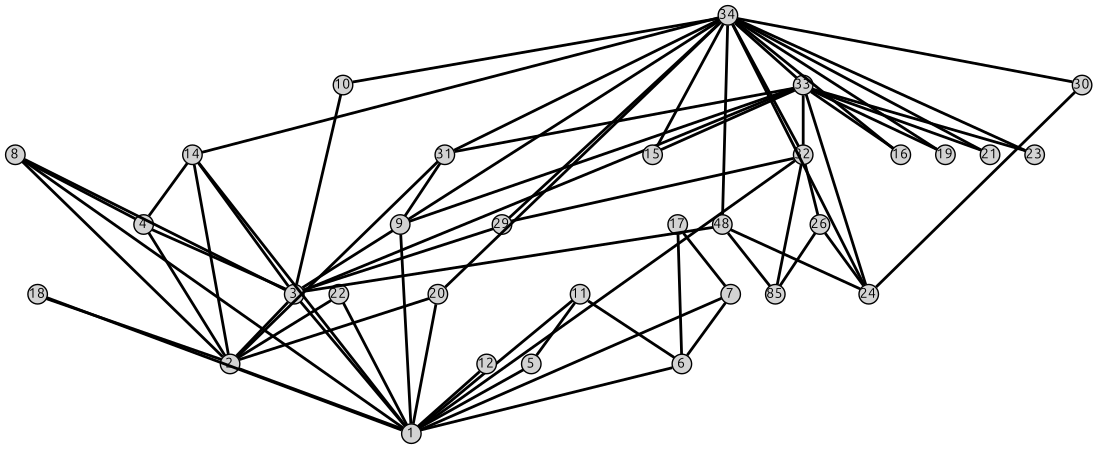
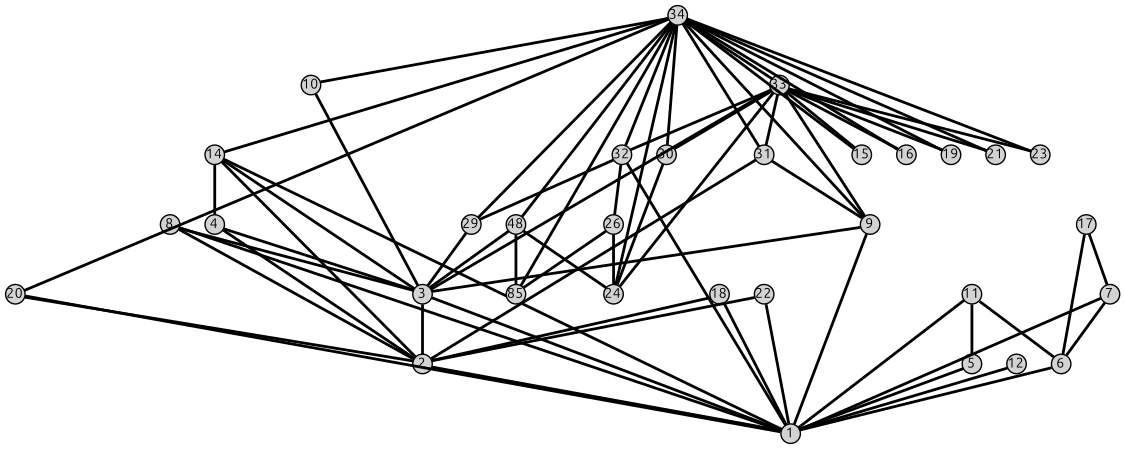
  graph {
    fontname=Ubuntu
    splines=line
    node [fixedsize=true fontname=Ubuntu fontsize=10 shape=circle style=filled]
    edge [arrowhead=none fontname=Ubuntu penwidth=2]
    2 [height=0.19444 width=0.19444]
    1 [height=0.19444 width=0.19444]
    3 [height=0.19444 width=0.19444]
    4 [height=0.19444 width=0.19444]
    5 [height=0.19444 width=0.19444]
    6 [height=0.19444 width=0.19444]
    7 [height=0.19444 width=0.19444]
    8 [height=0.19444 width=0.19444]
    9 [height=0.19444 width=0.19444]
    10 [height=0.19444 width=0.19444]
    11 [height=0.19444 width=0.19444]
    12 [height=0.19444 width=0.19444]
    14 [height=0.19444 width=0.19444]
    17 [height=0.19444 width=0.19444]
    18 [height=0.19444 width=0.19444]
    20 [height=0.19444 width=0.19444]
    22 [height=0.19444 width=0.19444]
    26 [height=0.19444 width=0.19444]
    24 [height=0.19444 width=0.19444]
    n20 [height=0.19444 label=85 width=0.19444]
    n21 [height=0.19444 label=48 width=0.19444]
    29 [height=0.19444 width=0.19444]
    30 [height=0.19444 width=0.19444]
    31 [height=0.19444 width=0.19444]
    32 [height=0.19444 width=0.19444]
    33 [height=0.19444 width=0.19444]
    15 [height=0.19444 width=0.19444]
    16 [height=0.19444 width=0.19444]
    19 [height=0.19444 width=0.19444]
    21 [height=0.19444 width=0.19444]
    23 [height=0.19444 width=0.19444]
    34 [height=0.19444 width=0.19444]
    2 -- 1
    3 -- 2
    3 -- 1
    4 -- 2
    4 -- 3
    5 -- 1
    6 -- 1
    7 -- 1
    7 -- 6
    8 -- 2
    8 -- 1
    8 -- 3
-   8 -- 4
    9 -- 1
    9 -- 3
    10 -- 3
    11 -- 1
    11 -- 5
    11 -- 6
    12 -- 1
    14 -- 2
    14 -- 1
    14 -- 3
    14 -- 4
    17 -- 6
    17 -- 7
    18 -- 2
    18 -- 1
    20 -- 2
    20 -- 1
    22 -- 2
    22 -- 1
    26 -- 24
    26 -- n20
    n21 -- 3
    n21 -- 24
    n21 -- n20
    29 -- 3
    30 -- 24
    31 -- 2
    31 -- 9
    32 -- 1
    32 -- 26
-   32 -- n20
+   34 -- n20
    32 -- 29
    33 -- 3
    33 -- 9
    33 -- 24
+   33 -- 30
    33 -- 31
    33 -- 32
    33 -- 15
    33 -- 16
    33 -- 19
    33 -- 21
    33 -- 23
    34 -- 9
    34 -- 10
    34 -- 14
    34 -- 20
    34 -- 24
    34 -- n21
    34 -- 29
    34 -- 30
    34 -- 31
    34 -- 32
    34 -- 33
    34 -- 15
    34 -- 16
    34 -- 19
    34 -- 21
    34 -- 23
  }
